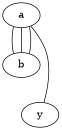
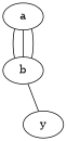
  graph {
    a
    b
    y
    a -- b
    a -- b
    a -- b
-   a -- y
+   b -- y
  }
